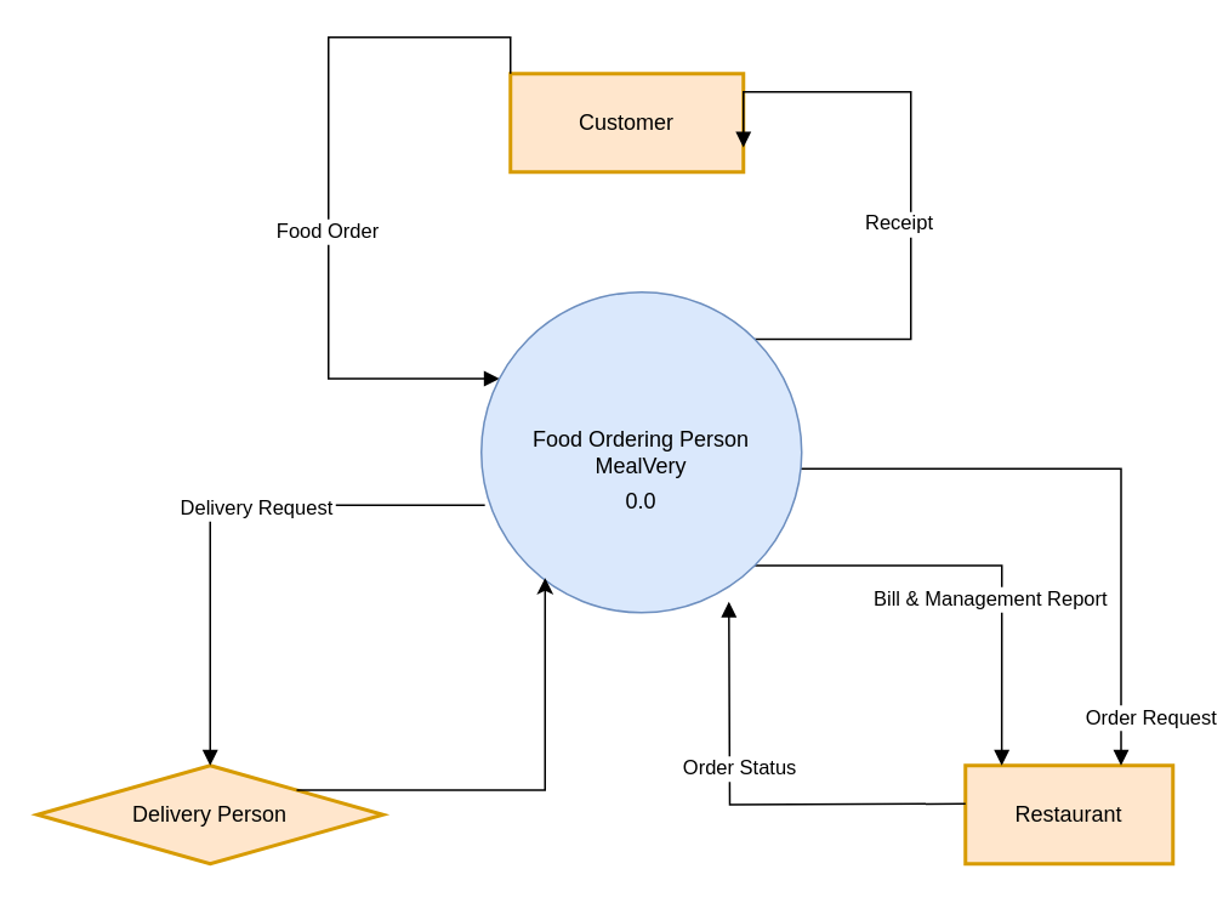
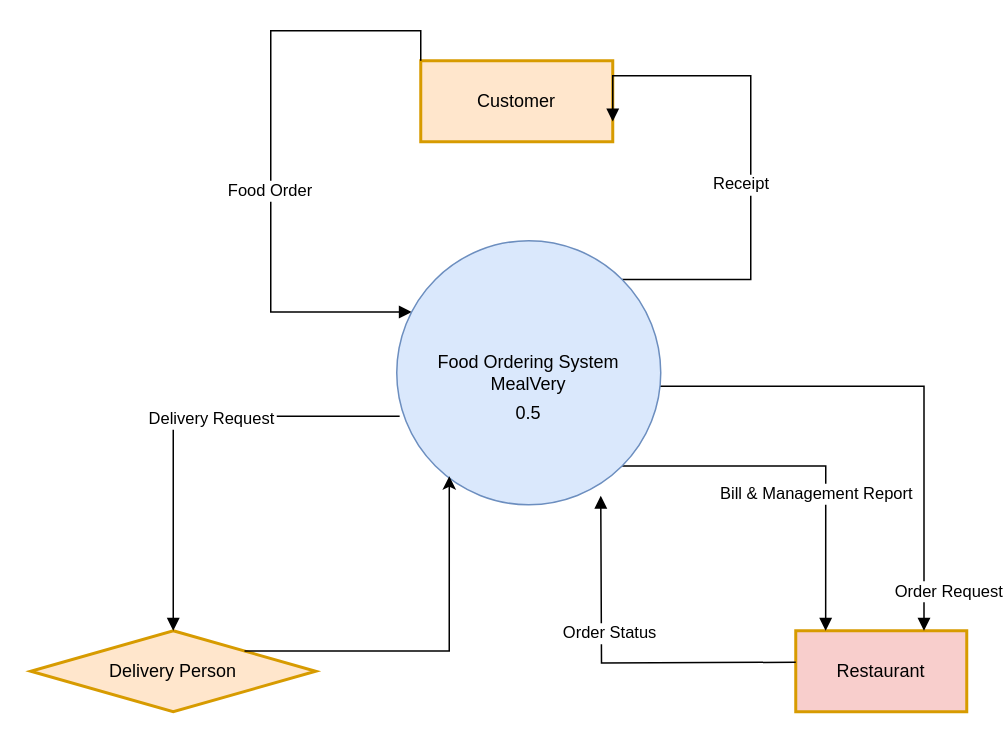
  <mxCell id="0" />
  <mxCell id="1" parent="0" />
  <mxCell id="2" value="Customer" style="whiteSpace=wrap;strokeWidth=2;fillColor=#ffe6cc;strokeColor=#d79b00;" vertex="1" parent="1"><mxGeometry x="280" y="40" width="128" height="54" as="geometry" /></mxCell>
- <mxCell id="3" value="Restaurant" style="whiteSpace=wrap;strokeWidth=2;fillColor=#ffe6cc;strokeColor=#d79b00;" vertex="1" parent="1"><mxGeometry x="530" y="420" width="114" height="54" as="geometry" /></mxCell>
+ <mxCell id="3" value="Restaurant" style="whiteSpace=wrap;strokeWidth=2;fillColor=#f8cecc;strokeColor=#d79b00;" vertex="1" parent="1"><mxGeometry x="530" y="420" width="114" height="54" as="geometry" /></mxCell>
  <mxCell id="4" value="Delivery Person" style="rhombus;whiteSpace=wrap;strokeWidth=2;fillColor=#ffe6cc;strokeColor=#d79b00;" vertex="1" parent="1"><mxGeometry x="20" y="420" width="190" height="54" as="geometry" /></mxCell>
  <mxCell id="5" value="Food Order" style="startArrow=none;endArrow=block;rounded=0;edgeStyle=orthogonalEdgeStyle;exitX=0;exitY=0;exitDx=0;exitDy=0;" edge="1" parent="1" source="2"><mxGeometry x="0.124" relative="1" as="geometry"><Array as="points"><mxPoint x="280" y="20" /><mxPoint x="180" y="20" /><mxPoint x="180" y="208" /></Array><mxPoint as="offset" /><mxPoint x="260" as="sourcePoint" y="10" /><mxPoint x="274" y="207.5" as="targetPoint" /></mxGeometry></mxCell>
  <mxCell id="6" value="Order Request" style="startArrow=none;endArrow=block;exitX=0.977;exitY=0.551;entryX=0.75;entryY=0;rounded=0;exitDx=0;exitDy=0;exitPerimeter=0;entryDx=0;entryDy=0;edgeStyle=orthogonalEdgeStyle;" edge="1" parent="1" source="10" target="3"><mxGeometry x="0.844" y="17" relative="1" as="geometry"><mxPoint x="12.857" y="211" as="sourcePoint" /><mxPoint as="offset" /></mxGeometry></mxCell>
  <mxCell id="7" value="Bill &amp; Management Report" style="startArrow=none;endArrow=block;entryX=0.175;entryY=0;rounded=0;entryDx=0;entryDy=0;entryPerimeter=0;exitX=1;exitY=1;exitDx=0;exitDy=0;edgeStyle=orthogonalEdgeStyle;" edge="1" parent="1" source="10" target="3"><mxGeometry x="0.059" y="-18" relative="1" as="geometry"><mxPoint as="offset" /></mxGeometry></mxCell>
  <mxCell id="8" value="Delivery Request" style="startArrow=none;endArrow=block;entryX=0.5;entryY=0;rounded=0;exitX=0.011;exitY=0.665;exitDx=0;exitDy=0;entryDx=0;entryDy=0;exitPerimeter=0;edgeStyle=orthogonalEdgeStyle;" edge="1" parent="1" source="10" target="4"><mxGeometry x="-0.152" y="1" relative="1" as="geometry"><mxPoint x="360" y="320" as="sourcePoint" /><mxPoint as="offset" /></mxGeometry></mxCell>
  <mxCell id="9" value="Receipt" style="startArrow=none;endArrow=block;exitX=1;exitY=0;rounded=0;exitDx=0;exitDy=0;entryX=1;entryY=0.75;entryDx=0;entryDy=0;edgeStyle=orthogonalEdgeStyle;" edge="1" parent="1" source="10" target="2"><mxGeometry x="-0.136" y="22" relative="1" as="geometry"><Array as="points"><mxPoint x="500" y="186" /><mxPoint x="500" y="50" /></Array><mxPoint x="361" y="140" as="sourcePoint" /><mxPoint x="330" y="90" as="targetPoint" /><mxPoint x="16" y="-1" as="offset" /></mxGeometry></mxCell>
  <mxCell id="10" value="" style="ellipse;whiteSpace=wrap;html=1;aspect=fixed;fillColor=#dae8fc;strokeColor=#6c8ebf;" vertex="1" parent="1"><mxGeometry x="264" y="160" width="176" height="176" as="geometry" /></mxCell>
- <mxCell id="11" value="Food Ordering Person&lt;div&gt;MealVery&lt;/div&gt;" style="text;strokeColor=none;align=center;fillColor=none;html=1;verticalAlign=middle;whiteSpace=wrap;rounded=0;" vertex="1" parent="1"><mxGeometry x="287" y="233" width="130" height="30" as="geometry" /></mxCell>
+ <mxCell id="11" value="Food Ordering System&lt;div&gt;MealVery&lt;/div&gt;" style="text;strokeColor=none;align=center;fillColor=none;html=1;verticalAlign=middle;whiteSpace=wrap;rounded=0;" vertex="1" parent="1"><mxGeometry x="287" y="233" width="130" height="30" as="geometry" /></mxCell>
  <mxCell id="12" style="edgeStyle=orthogonalEdgeStyle;rounded=0;orthogonalLoop=1;jettySize=auto;html=1;exitX=1;exitY=0;exitDx=0;exitDy=0;entryX=0.199;entryY=0.892;entryDx=0;entryDy=0;entryPerimeter=0;" edge="1" parent="1" source="4" target="10"><mxGeometry relative="1" as="geometry" /></mxCell>
- <mxCell id="13" value="0.0" style="text;strokeColor=none;align=center;fillColor=none;html=1;verticalAlign=middle;whiteSpace=wrap;rounded=0;" vertex="1" parent="1"><mxGeometry x="322" y="260" width="60" height="30" as="geometry" /></mxCell>
+ <mxCell id="13" value="0.5" style="text;strokeColor=none;align=center;fillColor=none;html=1;verticalAlign=middle;whiteSpace=wrap;rounded=0;" vertex="1" parent="1"><mxGeometry x="322" y="260" width="60" height="30" as="geometry" /></mxCell>
  <mxCell id="14" value="Order Status" style="startArrow=none;endArrow=block;entryX=0.175;entryY=0;rounded=0;entryDx=0;entryDy=0;entryPerimeter=0;edgeStyle=orthogonalEdgeStyle;" edge="1" parent="1"><mxGeometry x="0.248" y="-6" relative="1" as="geometry"><mxPoint as="offset" /><mxPoint x="530" y="441" as="sourcePoint" /><mxPoint x="400" y="330" as="targetPoint" /></mxGeometry></mxCell>
